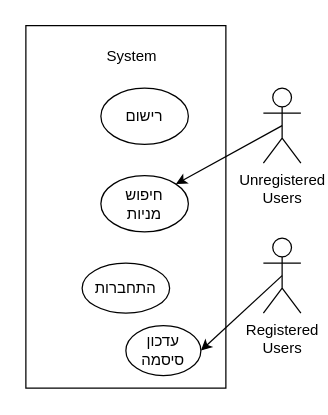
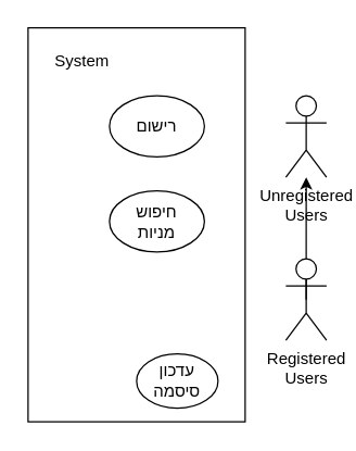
  <mxCell id="0" />
  <mxCell id="1" parent="0" />
  <mxCell id="2" value="" style="rounded=0;whiteSpace=wrap;html=1;" parent="1" vertex="1"><mxGeometry x="20" y="20" width="160" height="290" as="geometry" /></mxCell>
- <mxCell id="3" value="System" style="text;html=1;strokeColor=none;fillColor=none;align=center;verticalAlign=middle;whiteSpace=wrap;rounded=0;" parent="1" vertex="1"><mxGeometry x="75" y="30" width="60" height="30" as="geometry" /></mxCell>
- <mxCell id="4" value="התחברות" style="ellipse;whiteSpace=wrap;html=1;noLabel=0;" parent="1" vertex="1"><mxGeometry x="65" y="210" width="70" height="40" as="geometry" /></mxCell>
+ <mxCell id="3" value="System" style="text;html=1;strokeColor=none;fillColor=none;align=center;verticalAlign=middle;whiteSpace=wrap;rounded=0;" parent="1" vertex="1"><mxGeometry x="30" y="30" width="60" height="30" as="geometry" /></mxCell>
  <mxCell id="5" value="עדכון סיסמה" style="ellipse;whiteSpace=wrap;html=1;noLabel=0;" parent="1" vertex="1"><mxGeometry x="100" y="260" width="60" height="40" as="geometry" /></mxCell>
- <mxCell id="6" style="edgeStyle=none;html=1;exitX=0.5;exitY=0.5;exitDx=0;exitDy=0;exitPerimeter=0;entryX=1;entryY=0.5;entryDx=0;entryDy=0;" parent="1" source="7" target="5" edge="1"><mxGeometry relative="1" as="geometry" /></mxCell>
+ <mxCell id="6" style="edgeStyle=none;html=1;exitX=0.5;exitY=0.5;exitDx=0;exitDy=0;exitPerimeter=0;" parent="1" source="7" target="9" edge="1"><mxGeometry relative="1" as="geometry" /></mxCell>
  <mxCell id="7" value="Registered&lt;br&gt;Users" style="shape=umlActor;verticalLabelPosition=bottom;verticalAlign=top;html=1;outlineConnect=0;" parent="1" vertex="1"><mxGeometry x="210" y="190" width="30" height="60" as="geometry" /></mxCell>
- <mxCell id="8" style="edgeStyle=none;html=1;exitX=0.5;exitY=0.5;exitDx=0;exitDy=0;exitPerimeter=0;entryX=1;entryY=0;entryDx=0;entryDy=0;" edge="1" parent="1" source="9" target="11"><mxGeometry relative="1" as="geometry" /></mxCell>
  <mxCell id="9" value="Unregistered&lt;br&gt;Users" style="shape=umlActor;verticalLabelPosition=bottom;verticalAlign=top;html=1;outlineConnect=0;" parent="1" vertex="1"><mxGeometry x="210" y="70" width="30" height="60" as="geometry" /></mxCell>
  <mxCell id="10" value="רישום" style="ellipse;whiteSpace=wrap;html=1;noLabel=0;" parent="1" vertex="1"><mxGeometry x="80" y="70" width="70" height="45" as="geometry" /></mxCell>
  <mxCell id="11" value="חיפוש&lt;br&gt;מניות" style="ellipse;whiteSpace=wrap;html=1;noLabel=0;" vertex="1" parent="1"><mxGeometry x="80" y="140" width="70" height="45" as="geometry" /></mxCell>
